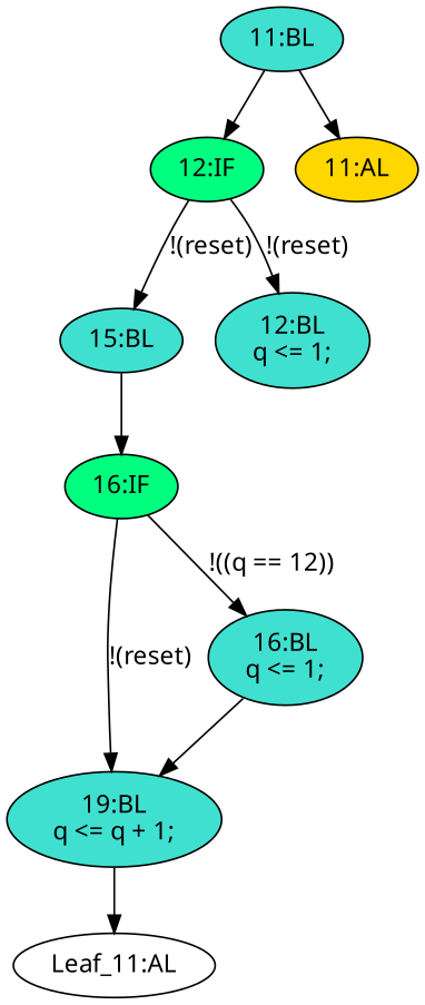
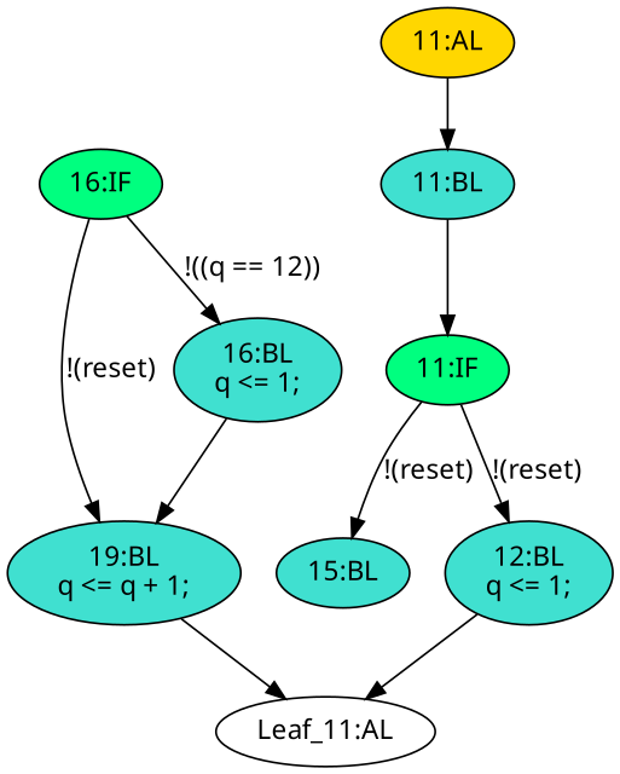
  strict digraph {
    fontname="Noto Sans"
    node [fillcolor=turquoise fontname="Noto Sans" statements="[]" style=filled typ=Block]
    edge [cond="[]" fontname="Noto Sans" lineno=None]
    n1 [ast="<pyverilog.vparser.ast.IfStatement object at 0x7f3853397510>" fillcolor=springgreen label="16:IF" typ=IfStatement]
    n2 [ast="<pyverilog.vparser.ast.Block object at 0x7f3853397650>" label="19:BL\nq <= q + 1;" statements="[<pyverilog.vparser.ast.NonblockingSubstitution object at 0x7f3853397690>]"]
    n3 [ast="<pyverilog.vparser.ast.Block object at 0x7f38533978d0>" label="16:BL\nq <= 1;" statements="[<pyverilog.vparser.ast.NonblockingSubstitution object at 0x7f3853397910>]"]
    n4 [def_var="['q']" label="Leaf_11:AL" fillcolor="" statements="" style="" typ=""]
-   n5 [ast="<pyverilog.vparser.ast.IfStatement object at 0x7f3853397b10>" fillcolor=springgreen label="12:IF" typ=IfStatement]
+   n5 [ast="<pyverilog.vparser.ast.IfStatement object at 0x7f3853397b10>" fillcolor=springgreen label="11:IF" typ=IfStatement]
    n6 [ast="<pyverilog.vparser.ast.Block object at 0x7f3853397b50>" label="15:BL"]
    n7 [ast="<pyverilog.vparser.ast.Block object at 0x7f3853397bd0>" label="12:BL\nq <= 1;" statements="[<pyverilog.vparser.ast.NonblockingSubstitution object at 0x7f3853397c10>]"]
    n8 [ast="<pyverilog.vparser.ast.Block object at 0x7f3853397dd0>" label="11:BL"]
    n9 [ast="<pyverilog.vparser.ast.Always object at 0x7f3853397e90>" clk_sens=True fillcolor=gold label="11:AL" sens="['clk', 'reset']" typ=Always use_var="['q', 'reset']"]
    n1 -> n2 [cond="['q']" label="!(reset)" lineno=16]
    n1 -> n3 [cond="['q']" label="!((q == 12))" lineno=16]
    n2 -> n4
    n3 -> n2
    n5 -> n6 [cond="['reset']" label="!(reset)" lineno=12]
    n5 -> n7 [cond="['reset']" label="!(reset)" lineno=12]
-   n6 -> n1
+   n7 -> n4
    n8 -> n5
-   n8 -> n9
+   n9 -> n8
  }
